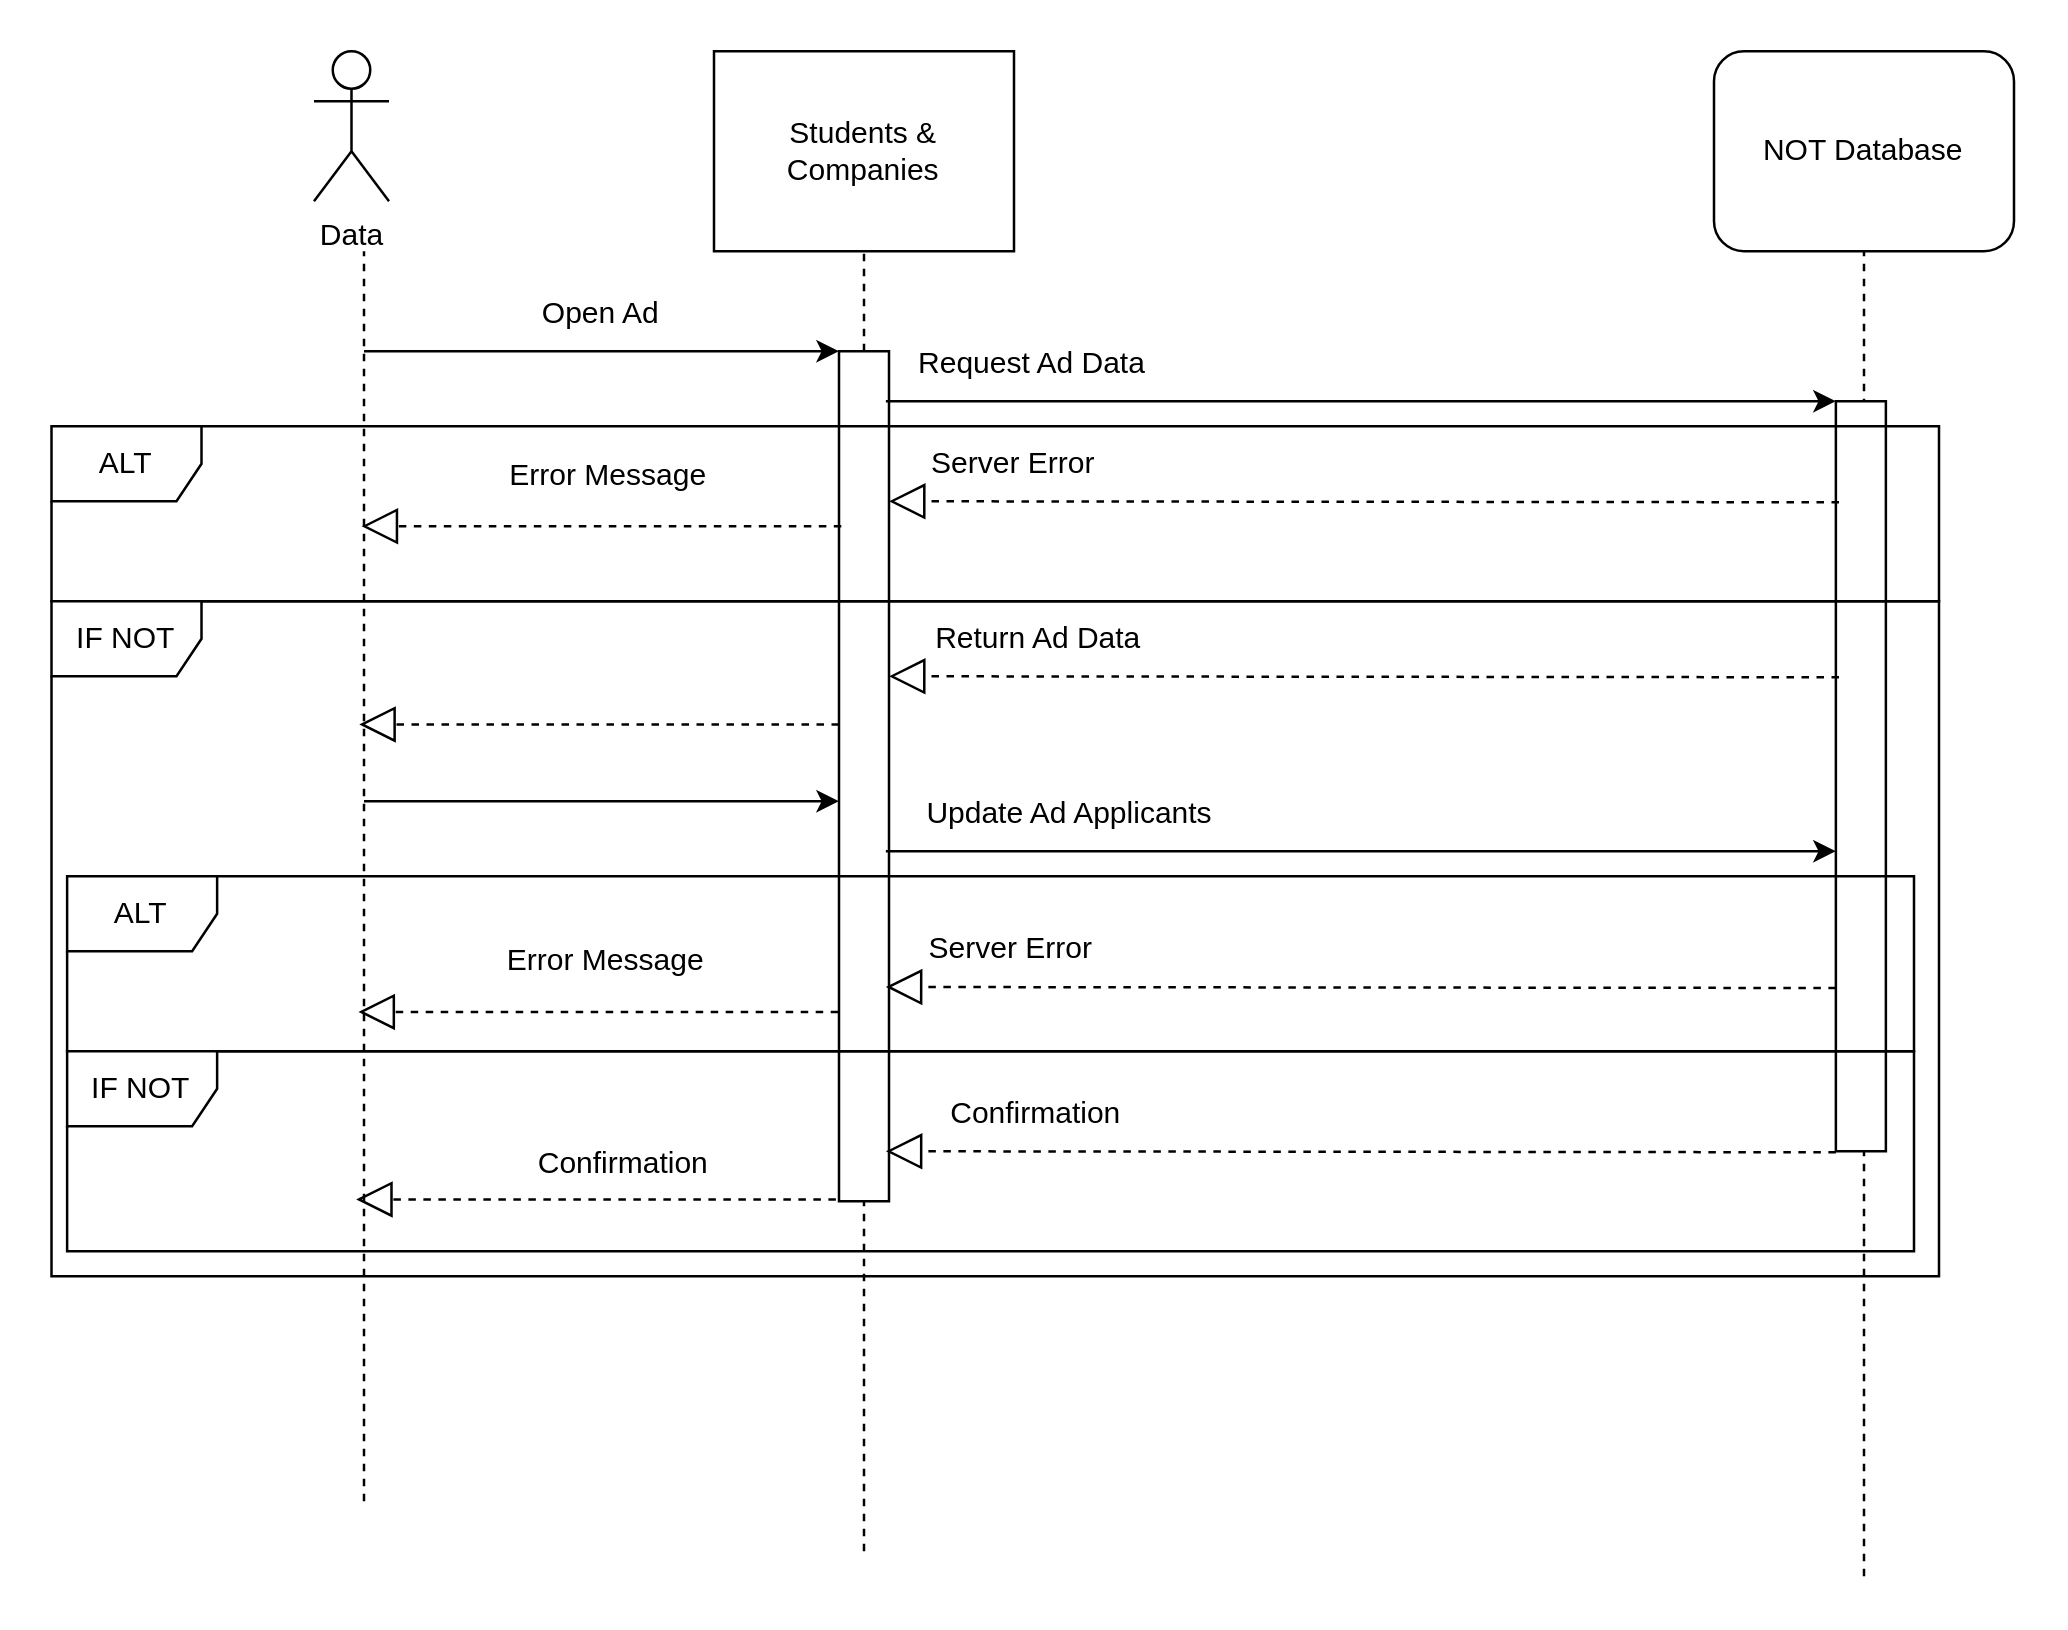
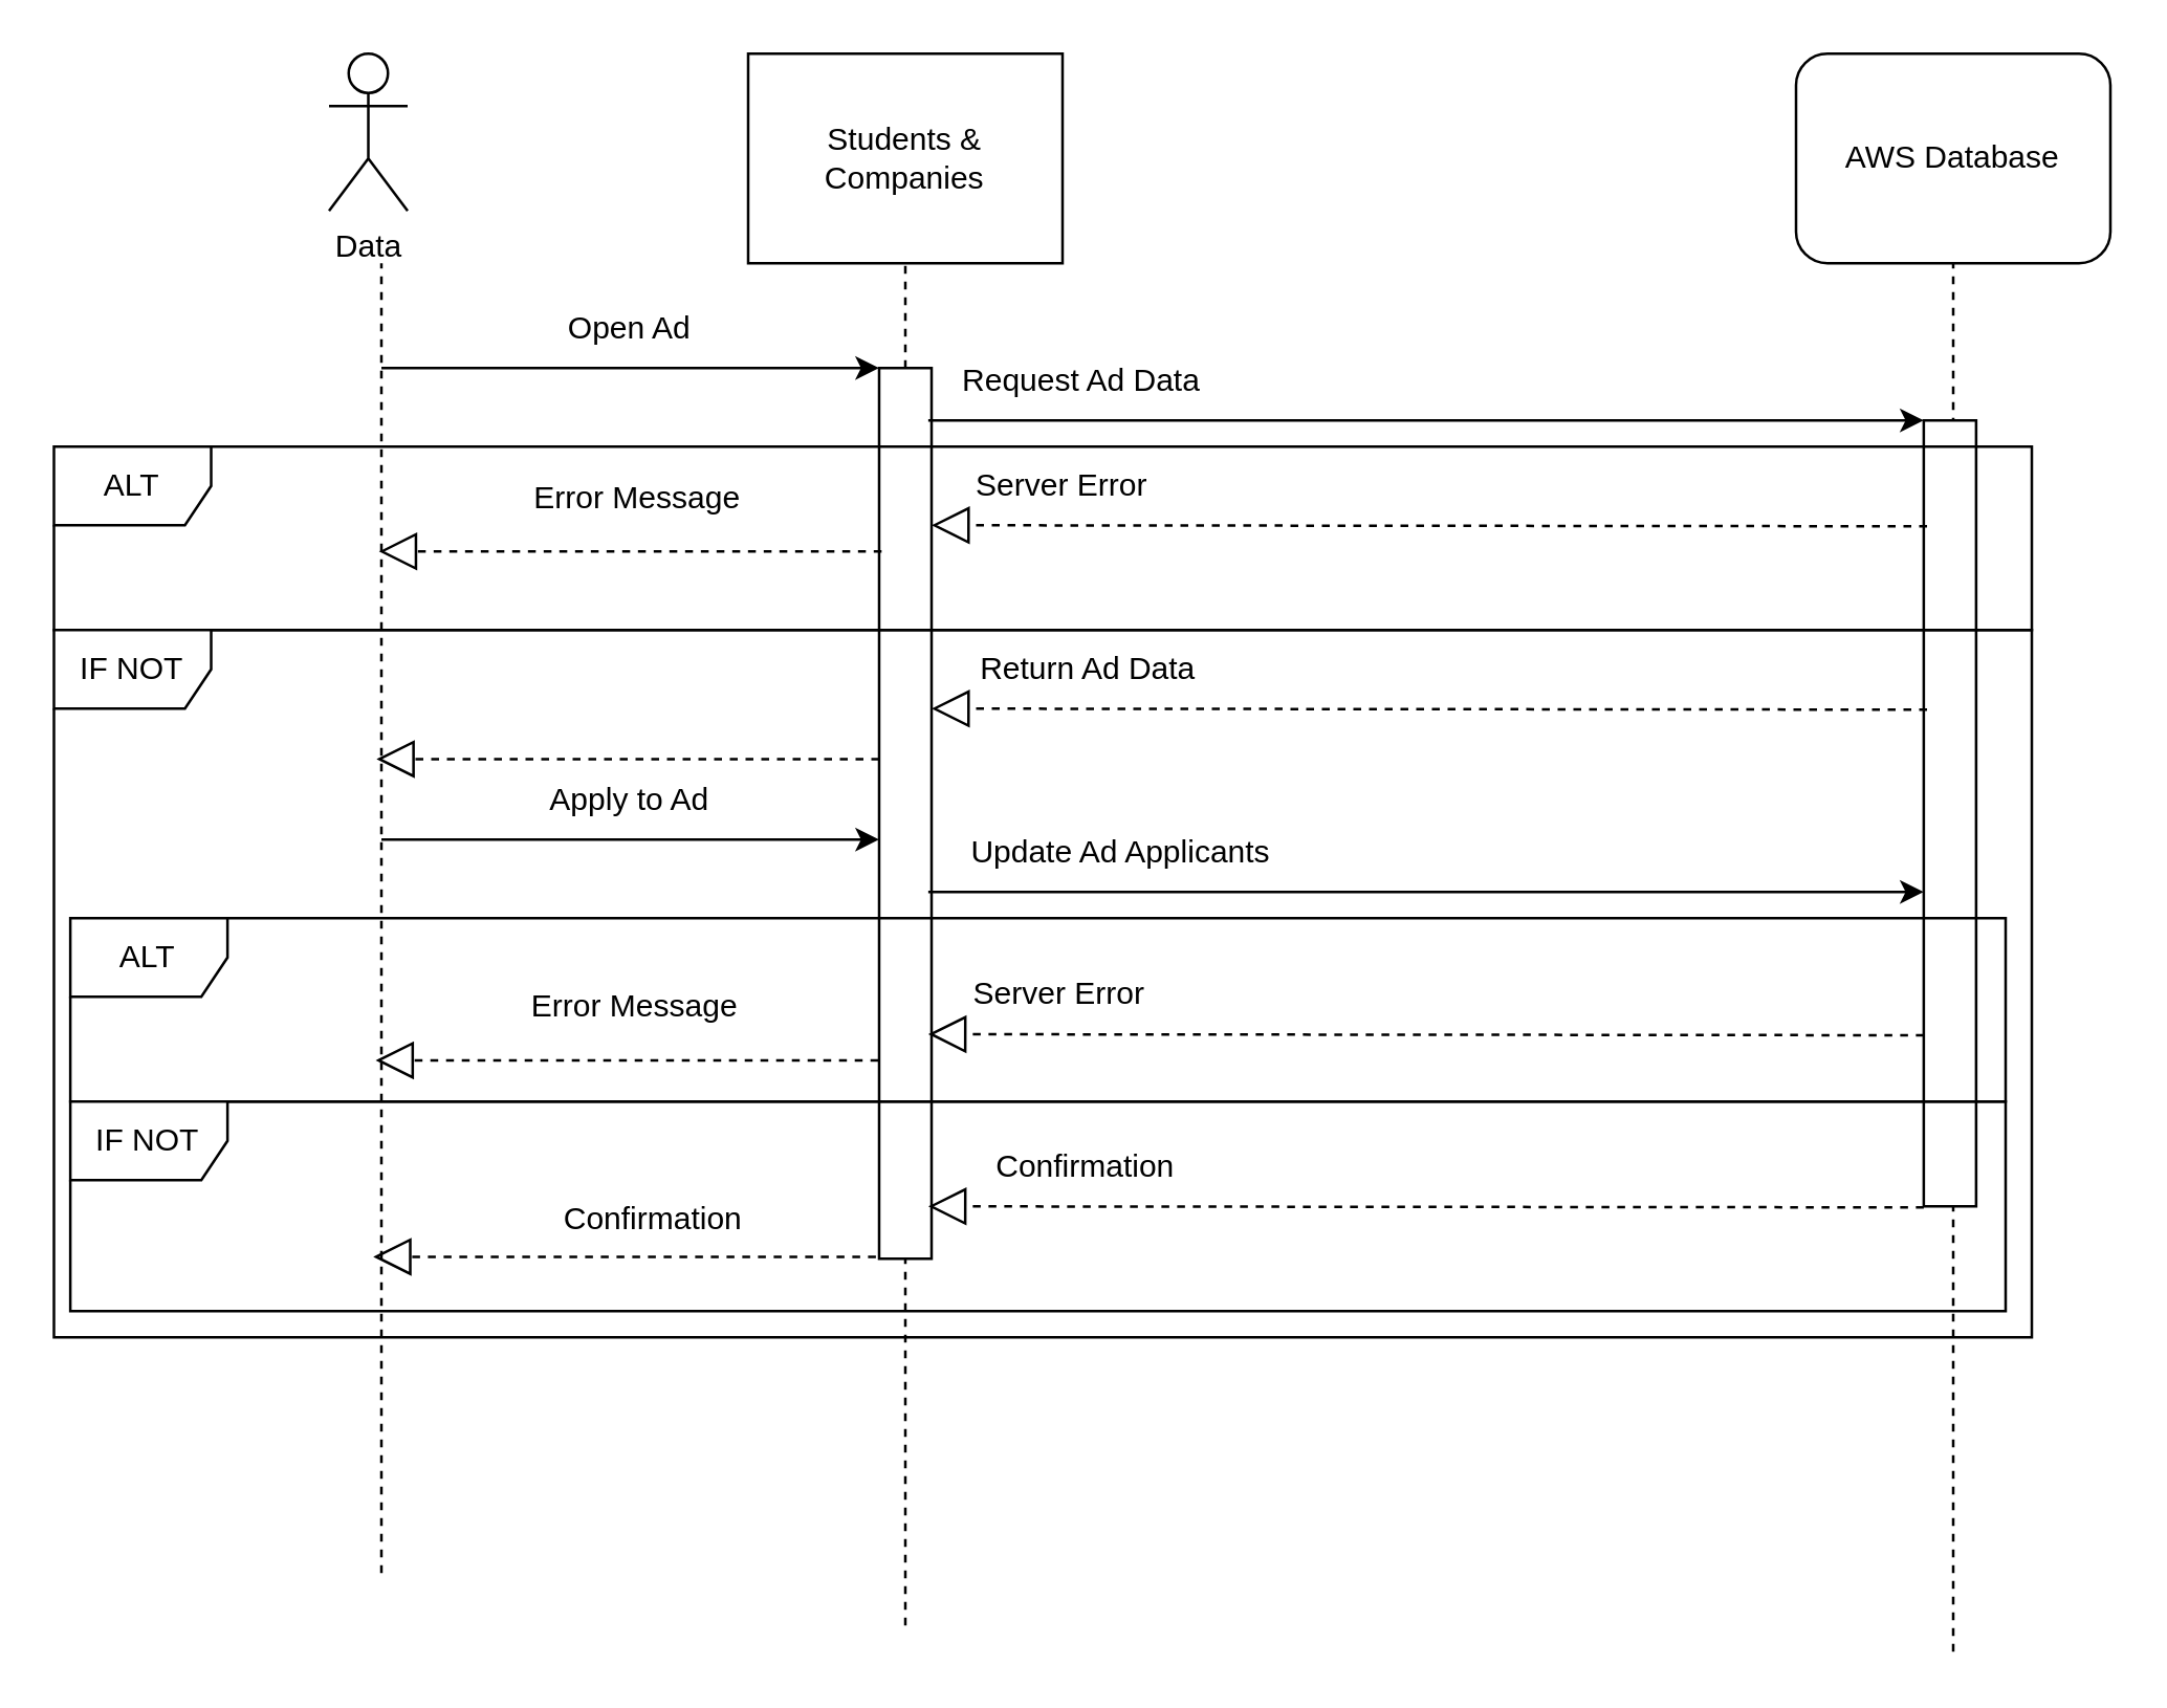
  <mxCell id="0" />
  <mxCell id="1" parent="0" />
  <mxCell id="2" value="&lt;div&gt;Data&lt;/div&gt;" style="shape=umlActor;verticalLabelPosition=bottom;verticalAlign=top;html=1;outlineConnect=0;" parent="1" vertex="1"><mxGeometry x="125" y="20" width="30" height="60" as="geometry" /></mxCell>
  <mxCell id="3" value="&lt;div&gt;Students &amp;amp; Companies&lt;/div&gt;" style="whiteSpace=wrap;html=1;rounded=0;" parent="1" vertex="1"><mxGeometry x="285" y="20" width="120" height="80" as="geometry" /></mxCell>
- <mxCell id="4" value="NOT Database" style="rounded=1;whiteSpace=wrap;html=1;" parent="1" vertex="1"><mxGeometry x="685" y="20" width="120" height="80" as="geometry" /></mxCell>
+ <mxCell id="4" value="AWS Database" style="rounded=1;whiteSpace=wrap;html=1;" parent="1" vertex="1"><mxGeometry x="685" y="20" width="120" height="80" as="geometry" /></mxCell>
  <mxCell id="5" value="" style="endArrow=none;dashed=1;html=1;rounded=0;" parent="1" edge="1"><mxGeometry width="50" height="50" relative="1" as="geometry"><mxPoint x="145" y="600" as="sourcePoint" /><mxPoint x="145" y="100" as="targetPoint" /></mxGeometry></mxCell>
  <mxCell id="6" value="" style="endArrow=none;dashed=1;html=1;rounded=0;entryX=0.5;entryY=1;entryDx=0;entryDy=0;" parent="1" target="4" edge="1"><mxGeometry width="50" height="50" relative="1" as="geometry"><mxPoint x="745" y="630" as="sourcePoint" /><mxPoint x="744" y="210" as="targetPoint" /></mxGeometry></mxCell>
  <mxCell id="7" value="" style="endArrow=none;dashed=1;html=1;rounded=0;entryX=0.5;entryY=1;entryDx=0;entryDy=0;" parent="1" target="3" edge="1"><mxGeometry width="50" height="50" relative="1" as="geometry"><mxPoint x="345" y="620" as="sourcePoint" /><mxPoint x="345" y="250" as="targetPoint" /></mxGeometry></mxCell>
  <mxCell id="8" value="" style="endArrow=classic;html=1;rounded=0;entryX=0;entryY=0;entryDx=0;entryDy=0;" parent="1" target="10" edge="1"><mxGeometry width="50" height="50" relative="1" as="geometry"><mxPoint x="145" y="140" as="sourcePoint" /><mxPoint x="295" y="160" as="targetPoint" /></mxGeometry></mxCell>
  <mxCell id="9" value="Open Ad" style="text;html=1;align=center;verticalAlign=middle;whiteSpace=wrap;rounded=0;" parent="1" vertex="1"><mxGeometry x="205" y="110" width="70" height="30" as="geometry" /></mxCell>
  <mxCell id="10" value="" style="rounded=0;whiteSpace=wrap;html=1;" parent="1" vertex="1"><mxGeometry x="335" y="140" width="20" height="340" as="geometry" /></mxCell>
  <mxCell id="11" value="" style="rounded=0;whiteSpace=wrap;html=1;" parent="1" vertex="1"><mxGeometry x="733.75" y="160" width="20" height="300" as="geometry" /></mxCell>
  <mxCell id="12" value="" style="endArrow=classic;html=1;rounded=0;entryX=0;entryY=0;entryDx=0;entryDy=0;" parent="1" edge="1"><mxGeometry width="50" height="50" relative="1" as="geometry"><mxPoint x="353.75" y="160" as="sourcePoint" /><mxPoint x="733.75" y="160" as="targetPoint" /></mxGeometry></mxCell>
  <mxCell id="13" value="" style="endArrow=block;dashed=1;endFill=0;endSize=12;html=1;rounded=0;" parent="1" edge="1"><mxGeometry width="160" relative="1" as="geometry"><mxPoint x="735" y="270.41" as="sourcePoint" /><mxPoint x="355" y="270" as="targetPoint" /></mxGeometry></mxCell>
  <mxCell id="14" value="" style="endArrow=block;dashed=1;endFill=0;endSize=12;html=1;rounded=0;" edge="1" parent="1"><mxGeometry width="160" relative="1" as="geometry"><mxPoint x="335.93" y="210" as="sourcePoint" /><mxPoint x="144.06" y="210" as="targetPoint" /></mxGeometry></mxCell>
  <mxCell id="15" value="Request Ad Data" style="text;html=1;align=center;verticalAlign=middle;whiteSpace=wrap;rounded=0;" vertex="1" parent="1"><mxGeometry x="350" y="130" width="125" height="30" as="geometry" /></mxCell>
  <mxCell id="16" value="Return Ad Data" style="text;html=1;align=center;verticalAlign=middle;whiteSpace=wrap;rounded=0;" vertex="1" parent="1"><mxGeometry x="365" y="240" width="100" height="30" as="geometry" /></mxCell>
  <mxCell id="17" value="ALT" style="shape=umlFrame;whiteSpace=wrap;html=1;pointerEvents=0;" vertex="1" parent="1"><mxGeometry x="20" y="170" width="755" height="70" as="geometry" /></mxCell>
  <mxCell id="18" value="" style="endArrow=block;dashed=1;endFill=0;endSize=12;html=1;rounded=0;" edge="1" parent="1"><mxGeometry width="160" relative="1" as="geometry"><mxPoint x="735" y="200.41" as="sourcePoint" /><mxPoint x="355" y="200" as="targetPoint" /></mxGeometry></mxCell>
  <mxCell id="19" value="Server Error" style="text;html=1;align=center;verticalAlign=middle;whiteSpace=wrap;rounded=0;" vertex="1" parent="1"><mxGeometry x="355" y="170" width="100" height="30" as="geometry" /></mxCell>
  <mxCell id="20" value="Error Message" style="text;html=1;align=center;verticalAlign=middle;whiteSpace=wrap;rounded=0;" vertex="1" parent="1"><mxGeometry x="193.13" y="175" width="100" height="30" as="geometry" /></mxCell>
  <mxCell id="21" value="IF NOT" style="shape=umlFrame;whiteSpace=wrap;html=1;pointerEvents=0;" vertex="1" parent="1"><mxGeometry x="20" y="240" width="755" height="270" as="geometry" /></mxCell>
  <mxCell id="22" value="" style="endArrow=block;dashed=1;endFill=0;endSize=12;html=1;rounded=0;" edge="1" parent="1"><mxGeometry width="160" relative="1" as="geometry"><mxPoint x="335" y="289.29" as="sourcePoint" /><mxPoint x="143.13" y="289.29" as="targetPoint" /></mxGeometry></mxCell>
  <mxCell id="23" value="" style="endArrow=classic;html=1;rounded=0;entryX=0;entryY=0;entryDx=0;entryDy=0;" edge="1" parent="1"><mxGeometry width="50" height="50" relative="1" as="geometry"><mxPoint x="145" y="320" as="sourcePoint" /><mxPoint x="335" y="320" as="targetPoint" /></mxGeometry></mxCell>
+ <mxCell id="24" value="Apply to Ad" style="text;html=1;align=center;verticalAlign=middle;whiteSpace=wrap;rounded=0;" vertex="1" parent="1"><mxGeometry x="205" y="290" width="70" height="30" as="geometry" /></mxCell>
  <mxCell id="25" value="" style="endArrow=classic;html=1;rounded=0;entryX=0;entryY=0;entryDx=0;entryDy=0;" edge="1" parent="1"><mxGeometry width="50" height="50" relative="1" as="geometry"><mxPoint x="353.75" y="340" as="sourcePoint" /><mxPoint x="733.75" y="340" as="targetPoint" /></mxGeometry></mxCell>
  <mxCell id="26" value="Update Ad Applicants" style="text;html=1;align=center;verticalAlign=middle;whiteSpace=wrap;rounded=0;" vertex="1" parent="1"><mxGeometry x="350" y="310" width="155" height="30" as="geometry" /></mxCell>
  <mxCell id="27" value="" style="endArrow=block;dashed=1;endFill=0;endSize=12;html=1;rounded=0;" edge="1" parent="1"><mxGeometry width="160" relative="1" as="geometry"><mxPoint x="334.68" y="404.29" as="sourcePoint" /><mxPoint x="142.81" y="404.29" as="targetPoint" /></mxGeometry></mxCell>
  <mxCell id="28" value="" style="endArrow=block;dashed=1;endFill=0;endSize=12;html=1;rounded=0;" edge="1" parent="1"><mxGeometry width="160" relative="1" as="geometry"><mxPoint x="733.75" y="394.7" as="sourcePoint" /><mxPoint x="353.75" y="394.29" as="targetPoint" /></mxGeometry></mxCell>
  <mxCell id="29" value="Server Error" style="text;html=1;align=center;verticalAlign=middle;whiteSpace=wrap;rounded=0;" vertex="1" parent="1"><mxGeometry x="353.75" y="364.29" width="100" height="30" as="geometry" /></mxCell>
  <mxCell id="30" value="Error Message" style="text;html=1;align=center;verticalAlign=middle;whiteSpace=wrap;rounded=0;" vertex="1" parent="1"><mxGeometry x="191.88" y="369.29" width="100" height="30" as="geometry" /></mxCell>
  <mxCell id="31" value="ALT" style="shape=umlFrame;whiteSpace=wrap;html=1;pointerEvents=0;" vertex="1" parent="1"><mxGeometry x="26.25" y="350" width="738.75" height="70" as="geometry" /></mxCell>
  <mxCell id="32" value="IF NOT" style="shape=umlFrame;whiteSpace=wrap;html=1;pointerEvents=0;" vertex="1" parent="1"><mxGeometry x="26.25" y="420" width="738.75" height="80" as="geometry" /></mxCell>
  <mxCell id="33" value="" style="endArrow=block;dashed=1;endFill=0;endSize=12;html=1;rounded=0;" edge="1" parent="1"><mxGeometry width="160" relative="1" as="geometry"><mxPoint x="733.75" y="460.41" as="sourcePoint" /><mxPoint x="353.75" y="460" as="targetPoint" /></mxGeometry></mxCell>
  <mxCell id="34" value="Confirmation" style="text;html=1;align=center;verticalAlign=middle;whiteSpace=wrap;rounded=0;" vertex="1" parent="1"><mxGeometry x="363.75" y="430" width="100" height="30" as="geometry" /></mxCell>
  <mxCell id="35" value="" style="endArrow=block;dashed=1;endFill=0;endSize=12;html=1;rounded=0;" edge="1" parent="1"><mxGeometry width="160" relative="1" as="geometry"><mxPoint x="333.75" y="479.29" as="sourcePoint" /><mxPoint x="141.88" y="479.29" as="targetPoint" /></mxGeometry></mxCell>
  <mxCell id="36" value="Confirmation" style="text;html=1;align=center;verticalAlign=middle;whiteSpace=wrap;rounded=0;" vertex="1" parent="1"><mxGeometry x="198.75" y="450" width="100" height="30" as="geometry" /></mxCell>
